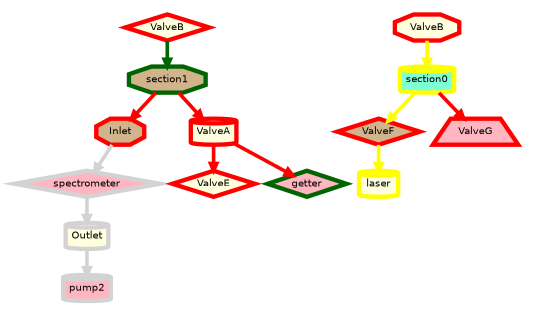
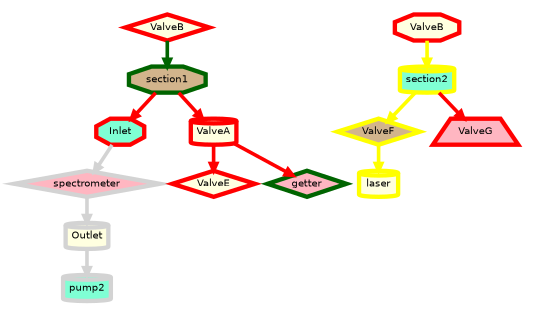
  digraph {
    node [color=red fillcolor=lightyellow fontname=Helvetica penwidth=6 shape=diamond style=filled]
    edge [color=red penwidth=5]
    n1 [label=ValveB]
    section1 [color=darkgreen fillcolor=tan shape=octagon]
-   Inlet [fillcolor=tan shape=octagon]
+   Inlet [fillcolor=aquamarine shape=octagon]
    ValveA [shape=cylinder]
    n5 [label=ValveB shape=octagon]
-   section2 [color=yellow fillcolor=aquamarine shape=cylinder label=section0]
-   ValveF [fillcolor=tan]
+   section2 [color=yellow fillcolor=aquamarine shape=cylinder]
+   ValveF [color=yellow fillcolor=tan]
    ValveG [fillcolor=lightpink shape=trapezium]
    laser [color=yellow shape=cylinder]
    spectrometer [color=lightgray fillcolor=lightpink]
    Outlet [color=lightgray shape=cylinder]
    ValveE
    getter [color=darkgreen fillcolor=lightpink]
-   pump2 [color=lightgray fillcolor=lightpink shape=cylinder]
+   pump2 [color=lightgray fillcolor=aquamarine shape=cylinder]
    n1 -> section1 [color=darkgreen]
    section1 -> Inlet
    section1 -> ValveA
    Inlet -> spectrometer [color=lightgray]
    ValveA -> ValveE
    ValveA -> getter
    n5 -> section2 [color=yellow]
    section2 -> ValveF [color=yellow]
    section2 -> ValveG
    ValveF -> laser [color=yellow]
    spectrometer -> Outlet [color=lightgray]
    Outlet -> pump2 [color=lightgray]
  }
